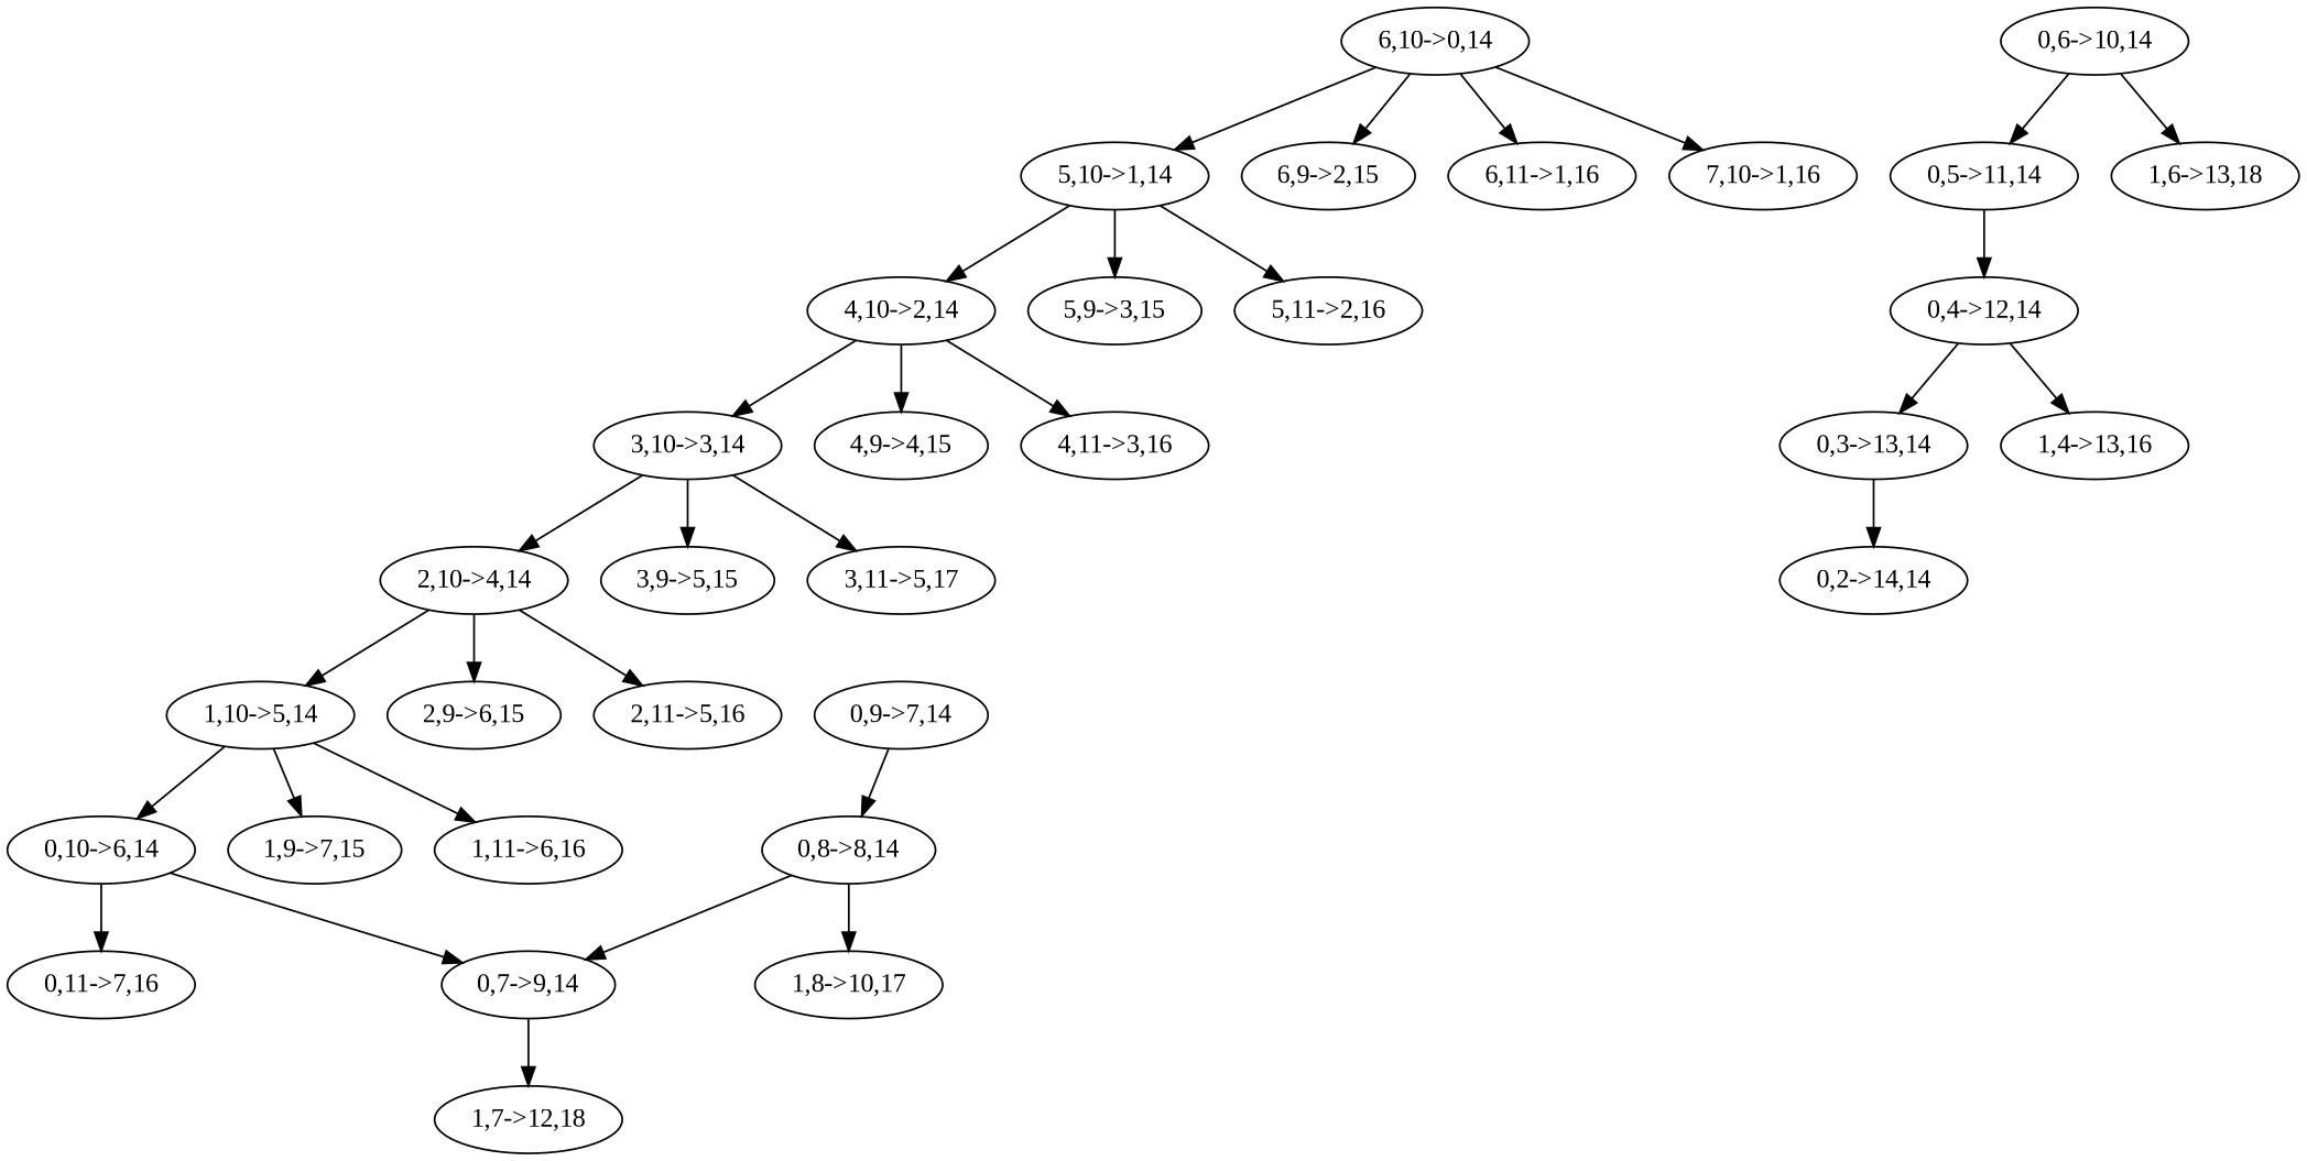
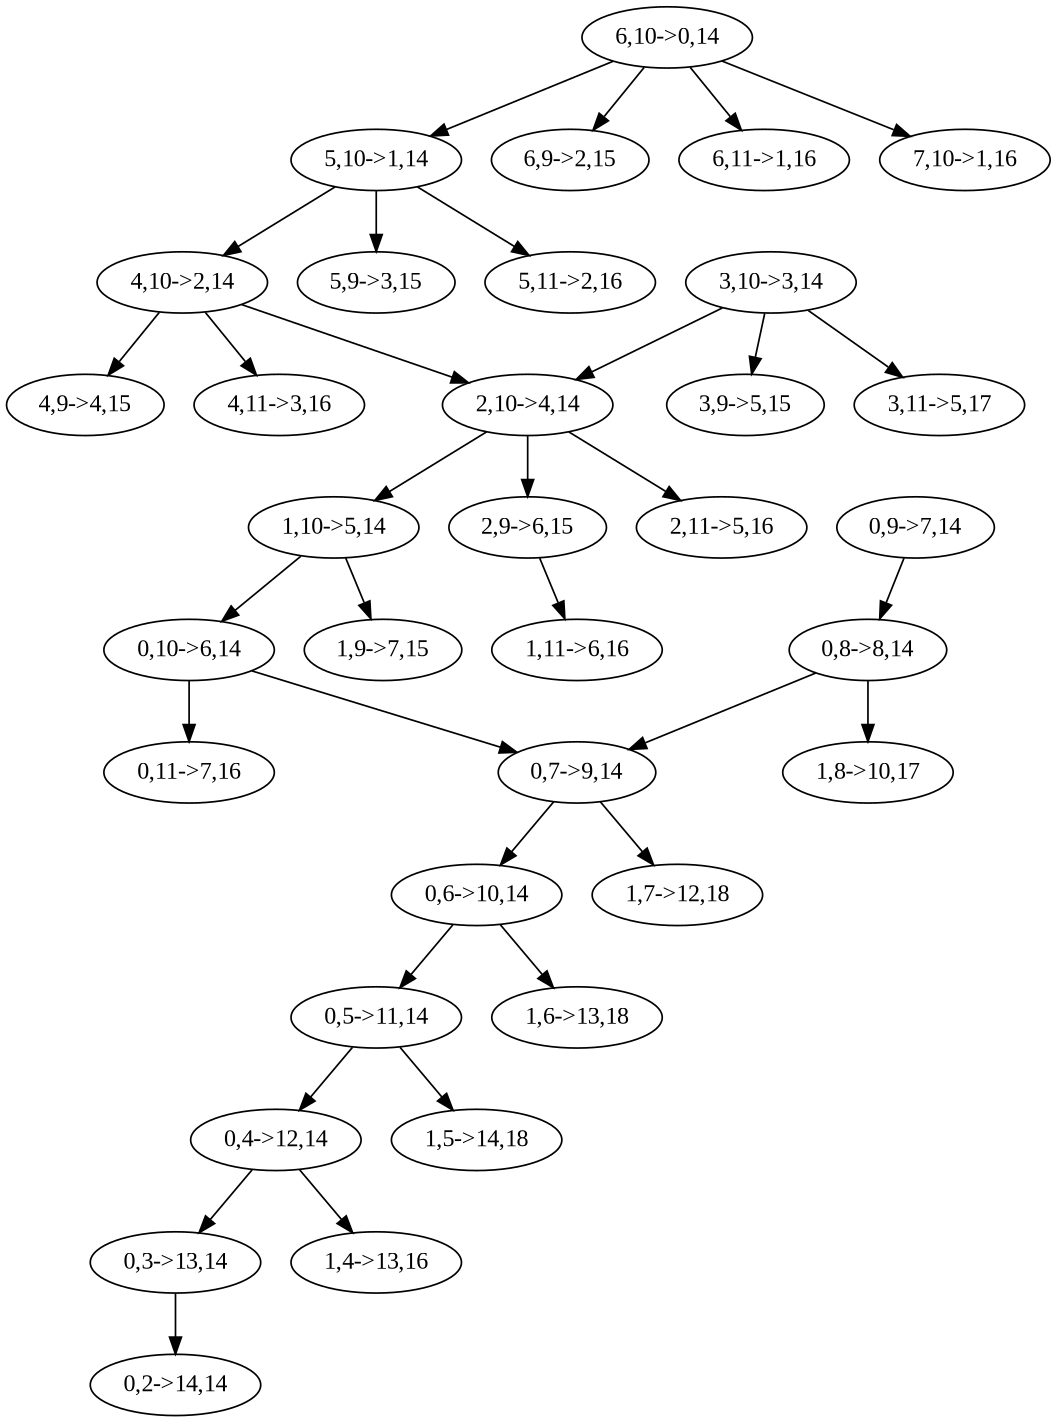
  digraph {
    fontname="Liberation Serif"
    node [fontname="Liberation Serif"]
    edge [fontname="Liberation Serif"]
    "6,10->0,14"
    "5,10->1,14"
    "6,9->2,15"
    "6,11->1,16"
    "7,10->1,16"
    "4,10->2,14"
    "5,9->3,15"
    "5,11->2,16"
    "3,10->3,14"
    "4,9->4,15"
    "4,11->3,16"
    "2,10->4,14"
    "3,9->5,15"
    "3,11->5,17"
    "1,10->5,14"
    "2,9->6,15"
    "2,11->5,16"
    "0,10->6,14"
    "1,9->7,15"
    "1,11->6,16"
    "0,11->7,16"
    "0,7->9,14"
    "0,9->7,14"
    "0,8->8,14"
    "1,8->10,17"
    "0,6->10,14"
    "1,7->12,18"
    "0,5->11,14"
    "1,6->13,18"
    "0,4->12,14"
+   "1,5->14,18"
    "0,3->13,14"
    "1,4->13,16"
    "0,2->14,14"
    "6,10->0,14" -> "5,10->1,14"
    "6,10->0,14" -> "6,9->2,15"
    "6,10->0,14" -> "6,11->1,16"
    "6,10->0,14" -> "7,10->1,16"
    "5,10->1,14" -> "4,10->2,14"
    "5,10->1,14" -> "5,9->3,15"
    "5,10->1,14" -> "5,11->2,16"
-   "4,10->2,14" -> "3,10->3,14"
+   "4,10->2,14" -> "2,10->4,14"
    "4,10->2,14" -> "4,9->4,15"
    "4,10->2,14" -> "4,11->3,16"
    "3,10->3,14" -> "2,10->4,14"
    "3,10->3,14" -> "3,9->5,15"
    "3,10->3,14" -> "3,11->5,17"
    "2,10->4,14" -> "1,10->5,14"
    "2,10->4,14" -> "2,9->6,15"
    "2,10->4,14" -> "2,11->5,16"
    "1,10->5,14" -> "0,10->6,14"
    "1,10->5,14" -> "1,9->7,15"
-   "1,10->5,14" -> "1,11->6,16"
+   "2,9->6,15" -> "1,11->6,16"
    "0,10->6,14" -> "0,11->7,16"
    "0,10->6,14" -> "0,7->9,14"
+   "0,7->9,14" -> "0,6->10,14"
    "0,7->9,14" -> "1,7->12,18"
    "0,9->7,14" -> "0,8->8,14"
    "0,8->8,14" -> "0,7->9,14"
    "0,8->8,14" -> "1,8->10,17"
    "0,6->10,14" -> "0,5->11,14"
    "0,6->10,14" -> "1,6->13,18"
    "0,5->11,14" -> "0,4->12,14"
+   "0,5->11,14" -> "1,5->14,18"
    "0,4->12,14" -> "0,3->13,14"
    "0,4->12,14" -> "1,4->13,16"
    "0,3->13,14" -> "0,2->14,14"
  }
